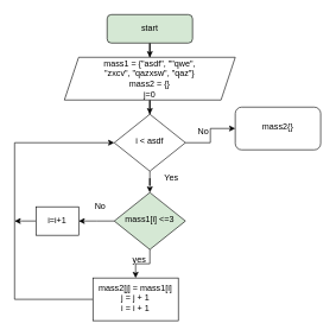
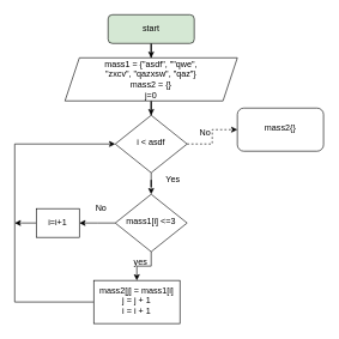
  <mxCell id="0" />
  <mxCell id="1" parent="0" />
  <mxCell id="2" value="" style="edgeStyle=orthogonalEdgeStyle;rounded=0;orthogonalLoop=1;jettySize=auto;html=1;" edge="1" parent="1" source="3" target="8"><mxGeometry relative="1" as="geometry" /></mxCell>
  <mxCell id="3" value="start" style="rounded=1;whiteSpace=wrap;html=1;fontSize=12;glass=0;strokeWidth=1;shadow=0;fillColor=#d5e8d4;" parent="1" vertex="1"><mxGeometry x="150" y="20" width="120" height="40" as="geometry" /></mxCell>
  <mxCell id="4" value="" style="edgeStyle=orthogonalEdgeStyle;rounded=0;orthogonalLoop=1;jettySize=auto;html=1;" edge="1" parent="1" source="6" target="11"><mxGeometry relative="1" as="geometry" /></mxCell>
- <mxCell id="5" value="" style="edgeStyle=orthogonalEdgeStyle;rounded=0;orthogonalLoop=1;jettySize=auto;html=1;" edge="1" parent="1" source="6" target="17"><mxGeometry relative="1" as="geometry" /></mxCell>
+ <mxCell id="5" value="" style="edgeStyle=orthogonalEdgeStyle;rounded=0;orthogonalLoop=1;jettySize=auto;html=1;dashed=1;" edge="1" parent="1" source="6" target="17"><mxGeometry relative="1" as="geometry" /></mxCell>
  <mxCell id="6" value="i &amp;lt; asdf" style="rhombus;whiteSpace=wrap;html=1;shadow=0;fontFamily=Helvetica;fontSize=12;align=center;strokeWidth=1;spacing=6;spacingTop=-4;" parent="1" vertex="1"><mxGeometry x="160" y="160" width="100" height="80" as="geometry" /></mxCell>
  <mxCell id="7" value="" style="edgeStyle=orthogonalEdgeStyle;rounded=0;orthogonalLoop=1;jettySize=auto;html=1;" edge="1" parent="1" source="8" target="6"><mxGeometry relative="1" as="geometry" /></mxCell>
  <mxCell id="8" value="mass1 = {&quot;asdf&quot;, &quot;&quot;qwe&quot;,&lt;br&gt;&quot;zxcv&quot;, &quot;qazxsw&quot;, &quot;qaz&quot;}&lt;br&gt;mass2 = {}&lt;br&gt;j=0" style="shape=parallelogram;perimeter=parallelogramPerimeter;whiteSpace=wrap;html=1;fixedSize=1;" vertex="1" parent="1"><mxGeometry x="90" y="80" width="240" height="60" as="geometry" /></mxCell>
  <mxCell id="9" value="" style="edgeStyle=orthogonalEdgeStyle;rounded=0;orthogonalLoop=1;jettySize=auto;html=1;" edge="1" parent="1" source="11" target="13"><mxGeometry relative="1" as="geometry" /></mxCell>
  <mxCell id="10" style="edgeStyle=orthogonalEdgeStyle;rounded=0;orthogonalLoop=1;jettySize=auto;html=1;" edge="1" parent="1" source="11"><mxGeometry relative="1" as="geometry"><mxPoint x="110" y="310" as="targetPoint" /><Array as="points"><mxPoint x="135" y="310" /></Array></mxGeometry></mxCell>
- <mxCell id="11" value="mass1[i] &amp;lt;=3" style="rhombus;whiteSpace=wrap;html=1;shadow=0;fontFamily=Helvetica;fontSize=12;align=center;strokeWidth=1;spacing=6;spacingTop=-4;fillColor=#d5e8d4;" vertex="1" parent="1"><mxGeometry x="160" y="270" width="100" height="80" as="geometry" /></mxCell>
+ <mxCell id="11" value="mass1[i] &amp;lt;=3" style="rhombus;whiteSpace=wrap;html=1;shadow=0;fontFamily=Helvetica;fontSize=12;align=center;strokeWidth=1;spacing=6;spacingTop=-4;" vertex="1" parent="1"><mxGeometry x="160" y="270" width="100" height="80" as="geometry" /></mxCell>
  <mxCell id="12" style="edgeStyle=orthogonalEdgeStyle;rounded=0;orthogonalLoop=1;jettySize=auto;html=1;entryX=0;entryY=0.5;entryDx=0;entryDy=0;" edge="1" parent="1" source="13" target="6"><mxGeometry relative="1" as="geometry"><Array as="points"><mxPoint x="20" y="420" /><mxPoint x="20" y="200" /></Array></mxGeometry></mxCell>
  <mxCell id="13" value="mass2[j] = mass1[i]&lt;br&gt;j = j + 1&lt;br&gt;i = i + 1" style="whiteSpace=wrap;html=1;shadow=0;strokeWidth=1;spacing=6;spacingTop=-4;" vertex="1" parent="1"><mxGeometry x="130" y="390" width="120" height="60" as="geometry" /></mxCell>
  <mxCell id="14" value="yes" style="text;html=1;align=center;verticalAlign=middle;resizable=0;points=[];autosize=1;strokeColor=none;fillColor=none;" vertex="1" parent="1"><mxGeometry x="175" y="349" width="40" height="30" as="geometry" /></mxCell>
  <mxCell id="15" value="No" style="text;html=1;align=center;verticalAlign=middle;resizable=0;points=[];autosize=1;strokeColor=none;fillColor=none;" vertex="1" parent="1"><mxGeometry x="120" y="275" width="40" height="30" as="geometry" /></mxCell>
  <mxCell id="16" value="Yes" style="text;html=1;align=center;verticalAlign=middle;resizable=0;points=[];autosize=1;strokeColor=none;fillColor=none;" vertex="1" parent="1"><mxGeometry x="220" y="235" width="40" height="30" as="geometry" /></mxCell>
  <mxCell id="17" value="mass2{}" style="rounded=1;whiteSpace=wrap;html=1;shadow=0;strokeWidth=1;spacing=6;spacingTop=-4;" vertex="1" parent="1"><mxGeometry x="330" y="150" width="120" height="60" as="geometry" /></mxCell>
  <mxCell id="18" value="No" style="text;html=1;align=center;verticalAlign=middle;resizable=0;points=[];autosize=1;strokeColor=none;fillColor=none;" vertex="1" parent="1"><mxGeometry x="265" y="170" width="40" height="30" as="geometry" /></mxCell>
  <mxCell id="19" style="edgeStyle=orthogonalEdgeStyle;rounded=0;orthogonalLoop=1;jettySize=auto;html=1;" edge="1" parent="1" source="20"><mxGeometry relative="1" as="geometry"><mxPoint x="20" y="310" as="targetPoint" /></mxGeometry></mxCell>
  <mxCell id="20" value="i=i+1" style="rounded=0;whiteSpace=wrap;html=1;" vertex="1" parent="1"><mxGeometry x="50" y="290" width="60" height="40" as="geometry" /></mxCell>
